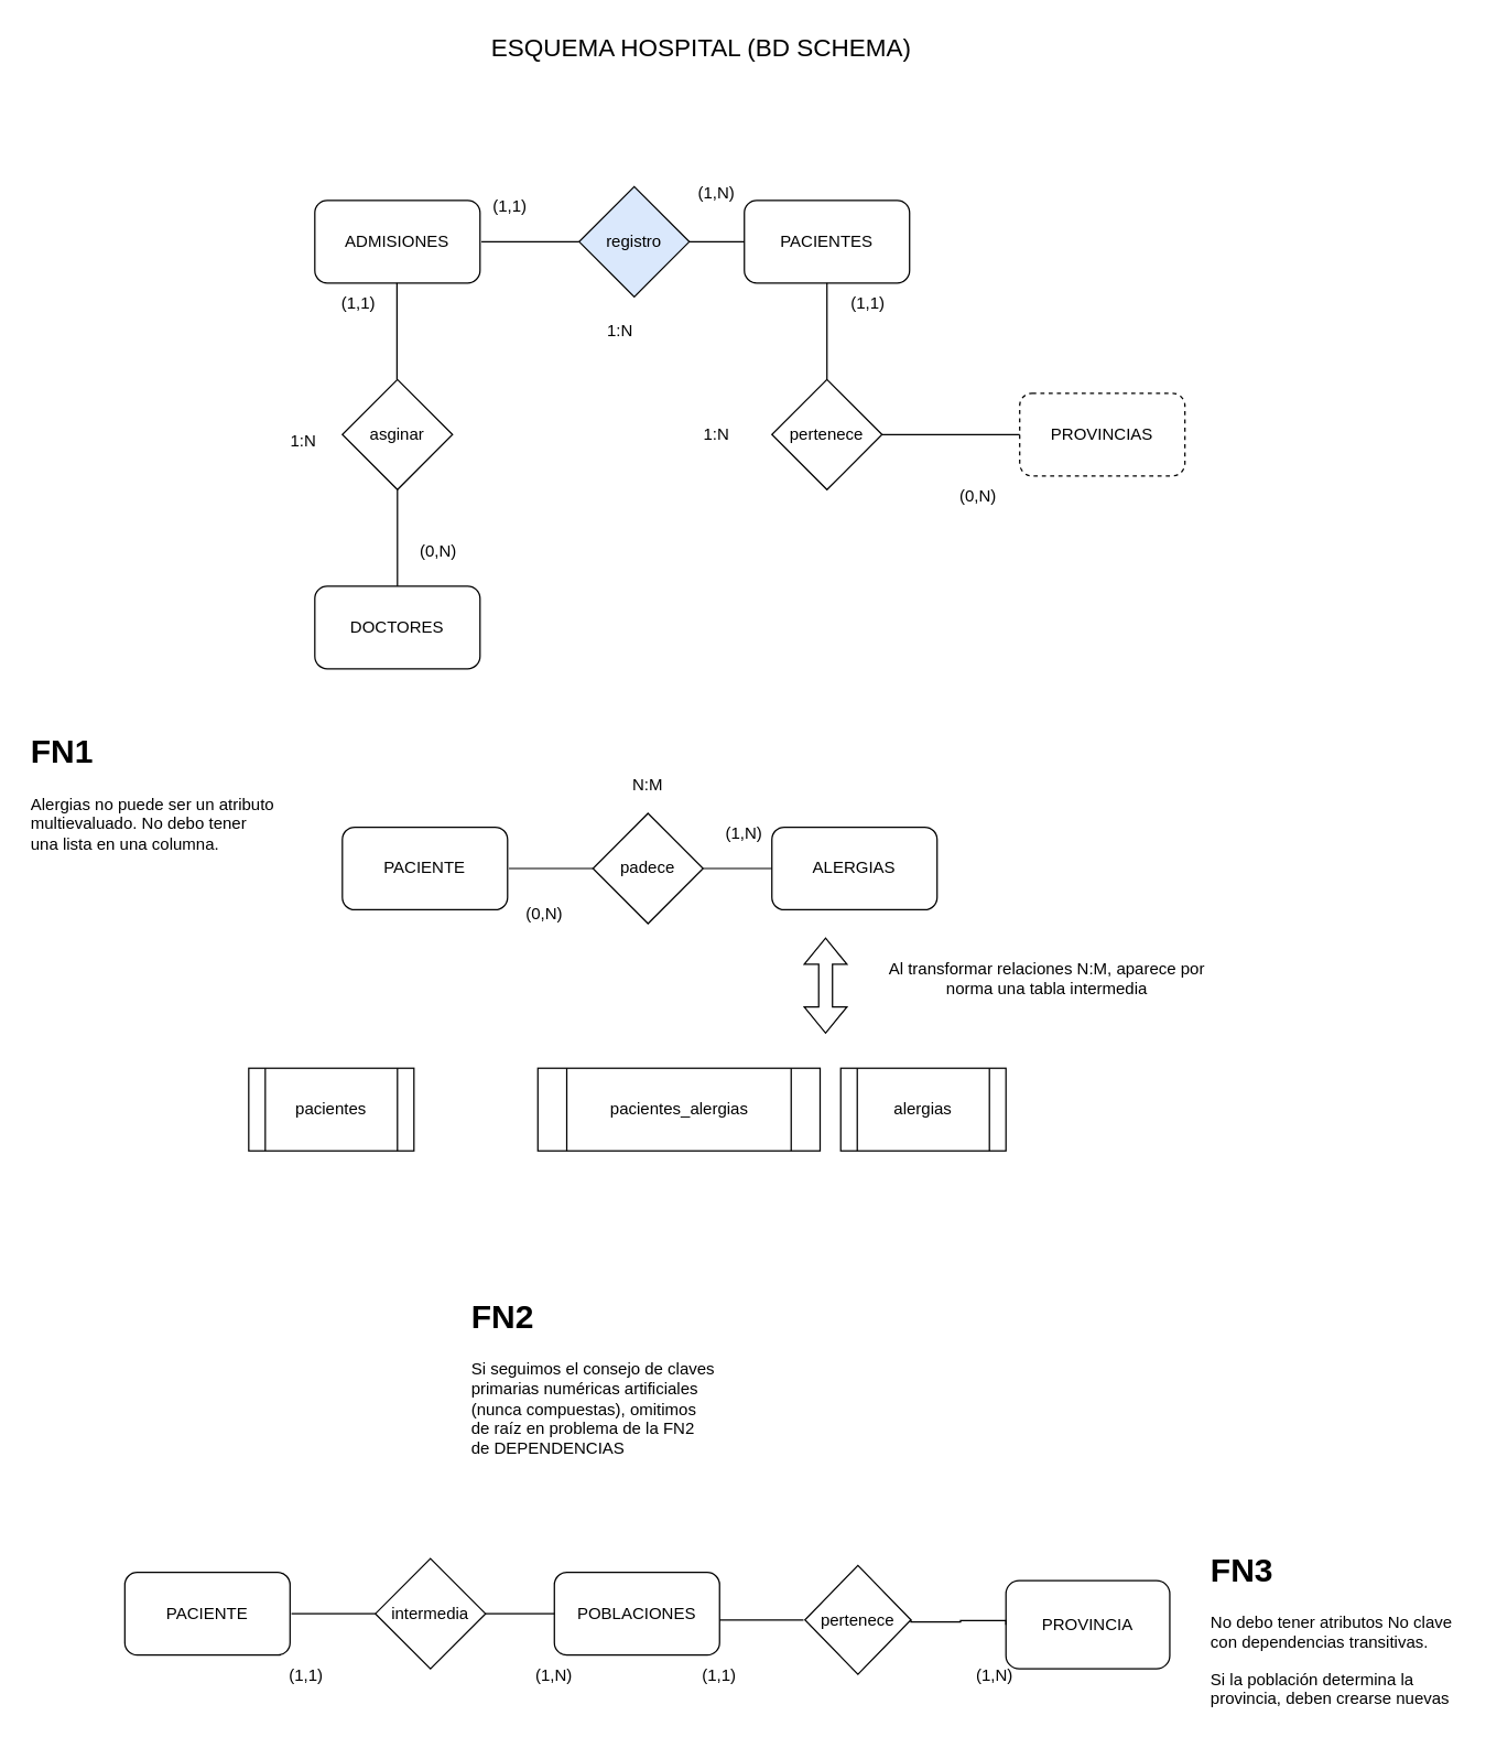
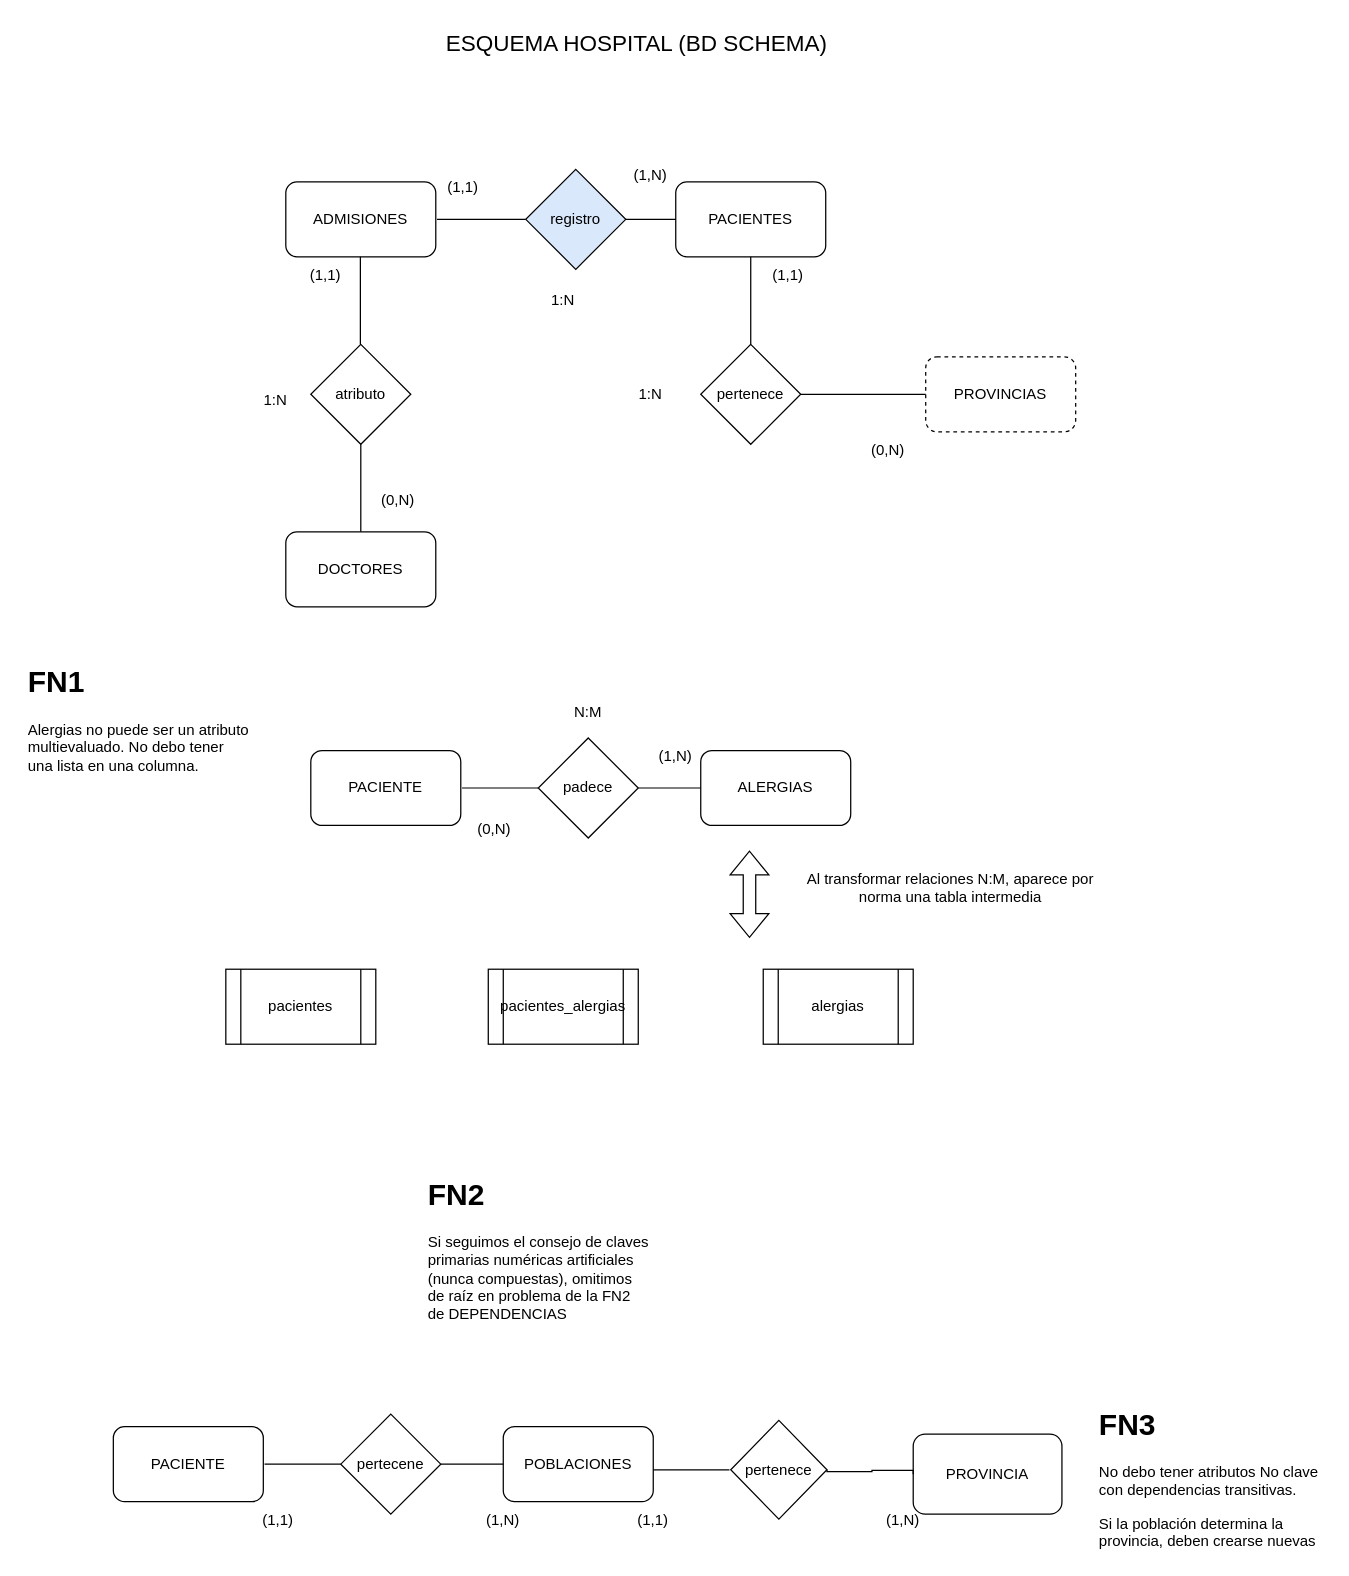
  <mxCell id="0" />
  <mxCell id="1" parent="0" />
  <mxCell id="2" value="DOCTORES" style="rounded=1;whiteSpace=wrap;html=1;" parent="1" vertex="1"><mxGeometry x="228" y="425" width="120" height="60" as="geometry" /></mxCell>
  <mxCell id="3" value="PACIENTES" style="rounded=1;whiteSpace=wrap;html=1;" parent="1" vertex="1"><mxGeometry x="540" y="145" width="120" height="60" as="geometry" /></mxCell>
  <mxCell id="4" value="ADMISIONES" style="rounded=1;whiteSpace=wrap;html=1;" parent="1" vertex="1"><mxGeometry x="228" y="145" width="120" height="60" as="geometry" /></mxCell>
  <mxCell id="5" value="PROVINCIAS" style="rounded=1;whiteSpace=wrap;html=1;dashed=1;" parent="1" vertex="1"><mxGeometry x="740" y="285" width="120" height="60" as="geometry" /></mxCell>
  <mxCell id="6" value="&lt;font style=&quot;font-size: 18px;&quot;&gt;ESQUEMA HOSPITAL (BD SCHEMA)&lt;/font&gt;" style="text;html=1;align=center;verticalAlign=middle;whiteSpace=wrap;rounded=0;" parent="1" vertex="1"><mxGeometry x="348" y="20" width="322" height="30" as="geometry" /></mxCell>
  <mxCell id="7" value="pertenece" style="rhombus;whiteSpace=wrap;html=1;" parent="1" vertex="1"><mxGeometry x="560" y="275" width="80" height="80" as="geometry" /></mxCell>
  <mxCell id="8" style="edgeStyle=orthogonalEdgeStyle;rounded=0;orthogonalLoop=1;jettySize=auto;html=1;exitX=0.5;exitY=1;exitDx=0;exitDy=0;endArrow=none;startFill=0;entryX=0.5;entryY=0;entryDx=0;entryDy=0;" parent="1" source="3" target="7" edge="1"><mxGeometry relative="1" as="geometry"><mxPoint x="600" y="255" as="targetPoint" /></mxGeometry></mxCell>
  <mxCell id="9" style="edgeStyle=orthogonalEdgeStyle;rounded=0;orthogonalLoop=1;jettySize=auto;html=1;exitX=0;exitY=0.5;exitDx=0;exitDy=0;endArrow=none;startFill=0;entryX=1;entryY=0.5;entryDx=0;entryDy=0;" parent="1" source="5" target="7" edge="1"><mxGeometry relative="1" as="geometry"><mxPoint x="610" y="295" as="sourcePoint" /><mxPoint x="610" y="465" as="targetPoint" /></mxGeometry></mxCell>
  <mxCell id="10" value="(1,1)" style="text;html=1;align=center;verticalAlign=middle;whiteSpace=wrap;rounded=0;" parent="1" vertex="1"><mxGeometry x="600" y="205" width="60" height="30" as="geometry" /></mxCell>
  <mxCell id="11" value="(0,N)" style="text;html=1;align=center;verticalAlign=middle;whiteSpace=wrap;rounded=0;" parent="1" vertex="1"><mxGeometry x="680" y="345" width="60" height="30" as="geometry" /></mxCell>
  <mxCell id="12" value="1:N" style="text;html=1;align=center;verticalAlign=middle;whiteSpace=wrap;rounded=0;" parent="1" vertex="1"><mxGeometry x="490" y="300" width="60" height="30" as="geometry" /></mxCell>
  <mxCell id="13" value="registro" style="rhombus;whiteSpace=wrap;html=1;fillColor=#dae8fc;" parent="1" vertex="1"><mxGeometry x="420" y="135" width="80" height="80" as="geometry" /></mxCell>
  <mxCell id="14" style="edgeStyle=orthogonalEdgeStyle;rounded=0;orthogonalLoop=1;jettySize=auto;html=1;exitX=0;exitY=0.5;exitDx=0;exitDy=0;endArrow=none;startFill=0;" parent="1" source="3" target="13" edge="1"><mxGeometry relative="1" as="geometry"><mxPoint x="550" y="225" as="sourcePoint" /><mxPoint x="550" y="295" as="targetPoint" /></mxGeometry></mxCell>
  <mxCell id="15" style="edgeStyle=orthogonalEdgeStyle;rounded=0;orthogonalLoop=1;jettySize=auto;html=1;exitX=0;exitY=0.5;exitDx=0;exitDy=0;endArrow=none;startFill=0;" parent="1" source="13" edge="1"><mxGeometry relative="1" as="geometry"><mxPoint x="399" y="175" as="sourcePoint" /><mxPoint x="349" y="175" as="targetPoint" /></mxGeometry></mxCell>
  <mxCell id="16" value="(1,N)" style="text;html=1;align=center;verticalAlign=middle;whiteSpace=wrap;rounded=0;" parent="1" vertex="1"><mxGeometry x="490" y="125" width="60" height="30" as="geometry" /></mxCell>
  <mxCell id="17" value="(1,1)" style="text;html=1;align=center;verticalAlign=middle;whiteSpace=wrap;rounded=0;" parent="1" vertex="1"><mxGeometry x="340" y="135" width="60" height="30" as="geometry" /></mxCell>
  <mxCell id="18" value="1:N" style="text;html=1;align=center;verticalAlign=middle;whiteSpace=wrap;rounded=0;" parent="1" vertex="1"><mxGeometry x="420" y="225" width="60" height="30" as="geometry" /></mxCell>
- <mxCell id="19" value="asginar" style="rhombus;whiteSpace=wrap;html=1;" parent="1" vertex="1"><mxGeometry x="248" y="275" width="80" height="80" as="geometry" /></mxCell>
+ <mxCell id="19" value="atributo" style="rhombus;whiteSpace=wrap;html=1;" parent="1" vertex="1"><mxGeometry x="248" y="275" width="80" height="80" as="geometry" /></mxCell>
  <mxCell id="20" style="edgeStyle=orthogonalEdgeStyle;rounded=0;orthogonalLoop=1;jettySize=auto;html=1;exitX=0.5;exitY=1;exitDx=0;exitDy=0;endArrow=none;startFill=0;entryX=0.5;entryY=0;entryDx=0;entryDy=0;" parent="1" edge="1"><mxGeometry relative="1" as="geometry"><mxPoint x="287.66" y="205" as="sourcePoint" /><mxPoint x="287.66" y="275" as="targetPoint" /></mxGeometry></mxCell>
  <mxCell id="21" style="edgeStyle=orthogonalEdgeStyle;rounded=0;orthogonalLoop=1;jettySize=auto;html=1;exitX=0.5;exitY=1;exitDx=0;exitDy=0;endArrow=none;startFill=0;entryX=0.5;entryY=0;entryDx=0;entryDy=0;" parent="1" edge="1"><mxGeometry relative="1" as="geometry"><mxPoint x="288" y="355" as="sourcePoint" /><mxPoint x="288" y="425" as="targetPoint" /></mxGeometry></mxCell>
  <mxCell id="22" value="(1,1)" style="text;html=1;align=center;verticalAlign=middle;whiteSpace=wrap;rounded=0;" parent="1" vertex="1"><mxGeometry x="230" y="205" width="60" height="30" as="geometry" /></mxCell>
  <mxCell id="23" value="(0,N)" style="text;html=1;align=center;verticalAlign=middle;whiteSpace=wrap;rounded=0;" parent="1" vertex="1"><mxGeometry x="288" y="385" width="60" height="30" as="geometry" /></mxCell>
  <mxCell id="24" value="ALERGIAS" style="rounded=1;whiteSpace=wrap;html=1;" vertex="1" parent="1"><mxGeometry x="560" y="600" width="120" height="60" as="geometry" /></mxCell>
  <mxCell id="25" value="PACIENTE" style="rounded=1;whiteSpace=wrap;html=1;" vertex="1" parent="1"><mxGeometry x="248" y="600" width="120" height="60" as="geometry" /></mxCell>
  <mxCell id="26" style="edgeStyle=orthogonalEdgeStyle;rounded=0;orthogonalLoop=1;jettySize=auto;html=1;exitX=0;exitY=0.5;exitDx=0;exitDy=0;endArrow=none;startFill=0;" edge="1" source="24" parent="1"><mxGeometry relative="1" as="geometry"><mxPoint x="570" y="680" as="sourcePoint" /><mxPoint x="510" y="630" as="targetPoint" /></mxGeometry></mxCell>
  <mxCell id="27" style="edgeStyle=orthogonalEdgeStyle;rounded=0;orthogonalLoop=1;jettySize=auto;html=1;exitX=0;exitY=0.5;exitDx=0;exitDy=0;endArrow=none;startFill=0;" edge="1" parent="1"><mxGeometry relative="1" as="geometry"><mxPoint x="430" y="630" as="sourcePoint" /><mxPoint x="369" y="630" as="targetPoint" /></mxGeometry></mxCell>
  <mxCell id="28" value="padece" style="rhombus;whiteSpace=wrap;html=1;" vertex="1" parent="1"><mxGeometry x="430" y="590" width="80" height="80" as="geometry" /></mxCell>
  <mxCell id="29" value="&lt;div&gt;(1,N)&lt;/div&gt;" style="text;html=1;align=center;verticalAlign=middle;whiteSpace=wrap;rounded=0;" vertex="1" parent="1"><mxGeometry x="510" y="590" width="60" height="30" as="geometry" /></mxCell>
  <mxCell id="30" value="(0,N)" style="text;html=1;align=center;verticalAlign=middle;whiteSpace=wrap;rounded=0;" vertex="1" parent="1"><mxGeometry x="360" y="645" width="70" height="35" as="geometry" /></mxCell>
  <mxCell id="31" value="&lt;div&gt;N:M&lt;/div&gt;" style="text;html=1;align=center;verticalAlign=middle;whiteSpace=wrap;rounded=0;" vertex="1" parent="1"><mxGeometry x="440" y="555" width="60" height="30" as="geometry" /></mxCell>
  <mxCell id="32" value="pacientes" style="shape=process;whiteSpace=wrap;html=1;backgroundOutline=1;" vertex="1" parent="1"><mxGeometry x="180" y="775" width="120" height="60" as="geometry" /></mxCell>
  <mxCell id="33" value="alergias" style="shape=process;whiteSpace=wrap;html=1;backgroundOutline=1;" vertex="1" parent="1"><mxGeometry x="610" y="775" width="120" height="60" as="geometry" /></mxCell>
- <mxCell id="34" value="pacientes_alergias" style="shape=process;whiteSpace=wrap;html=1;backgroundOutline=1;" vertex="1" parent="1"><mxGeometry x="390" y="775" width="205" height="60" as="geometry" /></mxCell>
+ <mxCell id="34" value="pacientes_alergias" style="shape=process;whiteSpace=wrap;html=1;backgroundOutline=1;" vertex="1" parent="1"><mxGeometry x="390" y="775" width="120" height="60" as="geometry" /></mxCell>
  <mxCell id="35" value="POBLACIONES" style="rounded=1;whiteSpace=wrap;html=1;" vertex="1" parent="1"><mxGeometry x="402" y="1141" width="120" height="60" as="geometry" /></mxCell>
  <mxCell id="36" value="PACIENTE" style="rounded=1;whiteSpace=wrap;html=1;" vertex="1" parent="1"><mxGeometry x="90" y="1141" width="120" height="60" as="geometry" /></mxCell>
  <mxCell id="37" style="edgeStyle=orthogonalEdgeStyle;rounded=0;orthogonalLoop=1;jettySize=auto;html=1;exitX=0;exitY=0.5;exitDx=0;exitDy=0;endArrow=none;startFill=0;" edge="1" source="35" parent="1"><mxGeometry relative="1" as="geometry"><mxPoint x="412" y="1221" as="sourcePoint" /><mxPoint x="352" y="1171" as="targetPoint" /></mxGeometry></mxCell>
  <mxCell id="38" style="edgeStyle=orthogonalEdgeStyle;rounded=0;orthogonalLoop=1;jettySize=auto;html=1;exitX=0;exitY=0.5;exitDx=0;exitDy=0;endArrow=none;startFill=0;" edge="1" parent="1"><mxGeometry relative="1" as="geometry"><mxPoint x="272" y="1171" as="sourcePoint" /><mxPoint x="211" y="1171" as="targetPoint" /></mxGeometry></mxCell>
- <mxCell id="39" value="intermedia" style="rhombus;whiteSpace=wrap;html=1;" vertex="1" parent="1"><mxGeometry x="272" y="1131" width="80" height="80" as="geometry" /></mxCell>
+ <mxCell id="39" value="pertecene" style="rhombus;whiteSpace=wrap;html=1;" vertex="1" parent="1"><mxGeometry x="272" y="1131" width="80" height="80" as="geometry" /></mxCell>
  <mxCell id="40" value="PROVINCIA" style="rounded=1;whiteSpace=wrap;html=1;" vertex="1" parent="1"><mxGeometry x="730" y="1147" width="119" height="64" as="geometry" /></mxCell>
  <mxCell id="41" style="edgeStyle=orthogonalEdgeStyle;rounded=0;orthogonalLoop=1;jettySize=auto;html=1;exitX=0;exitY=0.5;exitDx=0;exitDy=0;endArrow=none;startFill=0;entryX=1;entryY=0.5;entryDx=0;entryDy=0;" edge="1" source="40" parent="1" target="42"><mxGeometry relative="1" as="geometry"><mxPoint x="732" y="1226" as="sourcePoint" /><mxPoint x="672" y="1176" as="targetPoint" /><Array as="points"><mxPoint x="697" y="1176" /><mxPoint x="697" y="1177" /><mxPoint x="661" y="1177" /></Array></mxGeometry></mxCell>
  <mxCell id="42" value="pertenece" style="rhombus;whiteSpace=wrap;html=1;" vertex="1" parent="1"><mxGeometry x="584" y="1136" width="77" height="79" as="geometry" /></mxCell>
  <mxCell id="43" value="&lt;div&gt;(1,1)&lt;/div&gt;" style="text;html=1;align=center;verticalAlign=middle;whiteSpace=wrap;rounded=0;" vertex="1" parent="1"><mxGeometry x="192" y="1201" width="60" height="30" as="geometry" /></mxCell>
  <mxCell id="44" style="edgeStyle=orthogonalEdgeStyle;rounded=0;orthogonalLoop=1;jettySize=auto;html=1;exitX=0;exitY=0.5;exitDx=0;exitDy=0;endArrow=none;startFill=0;" edge="1" parent="1"><mxGeometry relative="1" as="geometry"><mxPoint x="583" y="1175.5" as="sourcePoint" /><mxPoint x="522" y="1175.5" as="targetPoint" /></mxGeometry></mxCell>
  <mxCell id="45" value="&lt;div&gt;(1,1)&lt;/div&gt;" style="text;html=1;align=center;verticalAlign=middle;whiteSpace=wrap;rounded=0;" vertex="1" parent="1"><mxGeometry x="492" y="1201" width="60" height="30" as="geometry" /></mxCell>
  <mxCell id="46" value="&lt;div&gt;(1,N)&lt;/div&gt;" style="text;html=1;align=center;verticalAlign=middle;whiteSpace=wrap;rounded=0;" vertex="1" parent="1"><mxGeometry x="372" y="1201" width="60" height="30" as="geometry" /></mxCell>
  <mxCell id="47" value="&lt;div&gt;(1,N)&lt;/div&gt;" style="text;html=1;align=center;verticalAlign=middle;whiteSpace=wrap;rounded=0;" vertex="1" parent="1"><mxGeometry x="692" y="1201" width="60" height="30" as="geometry" /></mxCell>
  <mxCell id="48" value="1:N" style="text;html=1;align=center;verticalAlign=middle;whiteSpace=wrap;rounded=0;" vertex="1" parent="1"><mxGeometry x="190" y="305" width="60" height="30" as="geometry" /></mxCell>
  <mxCell id="49" value="" style="shape=flexArrow;endArrow=classic;startArrow=classic;html=1;rounded=0;" edge="1" parent="1"><mxGeometry width="100" height="100" relative="1" as="geometry"><mxPoint x="599" y="750" as="sourcePoint" /><mxPoint x="599" y="680" as="targetPoint" /></mxGeometry></mxCell>
  <mxCell id="50" value="Al transformar relaciones N:M, aparece por norma una tabla intermedia" style="text;html=1;align=center;verticalAlign=middle;whiteSpace=wrap;rounded=0;" vertex="1" parent="1"><mxGeometry x="640" y="695" width="240" height="30" as="geometry" /></mxCell>
  <mxCell id="51" value="&lt;h1 style=&quot;margin-top: 0px;&quot;&gt;FN1&lt;/h1&gt;&lt;p&gt;Alergias no puede ser un atributo multievaluado. No debo tener una lista en una columna.&lt;/p&gt;" style="text;html=1;whiteSpace=wrap;overflow=hidden;rounded=0;" vertex="1" parent="1"><mxGeometry x="20" y="525" width="180" height="120" as="geometry" /></mxCell>
  <mxCell id="52" value="&lt;h1 style=&quot;margin-top: 0px;&quot;&gt;FN3&lt;/h1&gt;&lt;p&gt;No debo tener atributos No clave con dependencias transitivas. &lt;br&gt;&lt;/p&gt;&lt;p&gt;Si la población determina la provincia, deben crearse nuevas tablas independientes&lt;/p&gt;" style="text;html=1;whiteSpace=wrap;overflow=hidden;rounded=0;" vertex="1" parent="1"><mxGeometry x="877" y="1119" width="180" height="120" as="geometry" /></mxCell>
  <mxCell id="53" value="&lt;h1 style=&quot;margin-top: 0px;&quot;&gt;FN2&lt;/h1&gt;Si seguimos el consejo de claves primarias numéricas artificiales (nunca compuestas), omitimos de raíz en problema de la FN2 de DEPENDENCIAS PARCIALES" style="text;html=1;whiteSpace=wrap;overflow=hidden;rounded=0;" vertex="1" parent="1"><mxGeometry x="340" y="935" width="180" height="120" as="geometry" /></mxCell>
